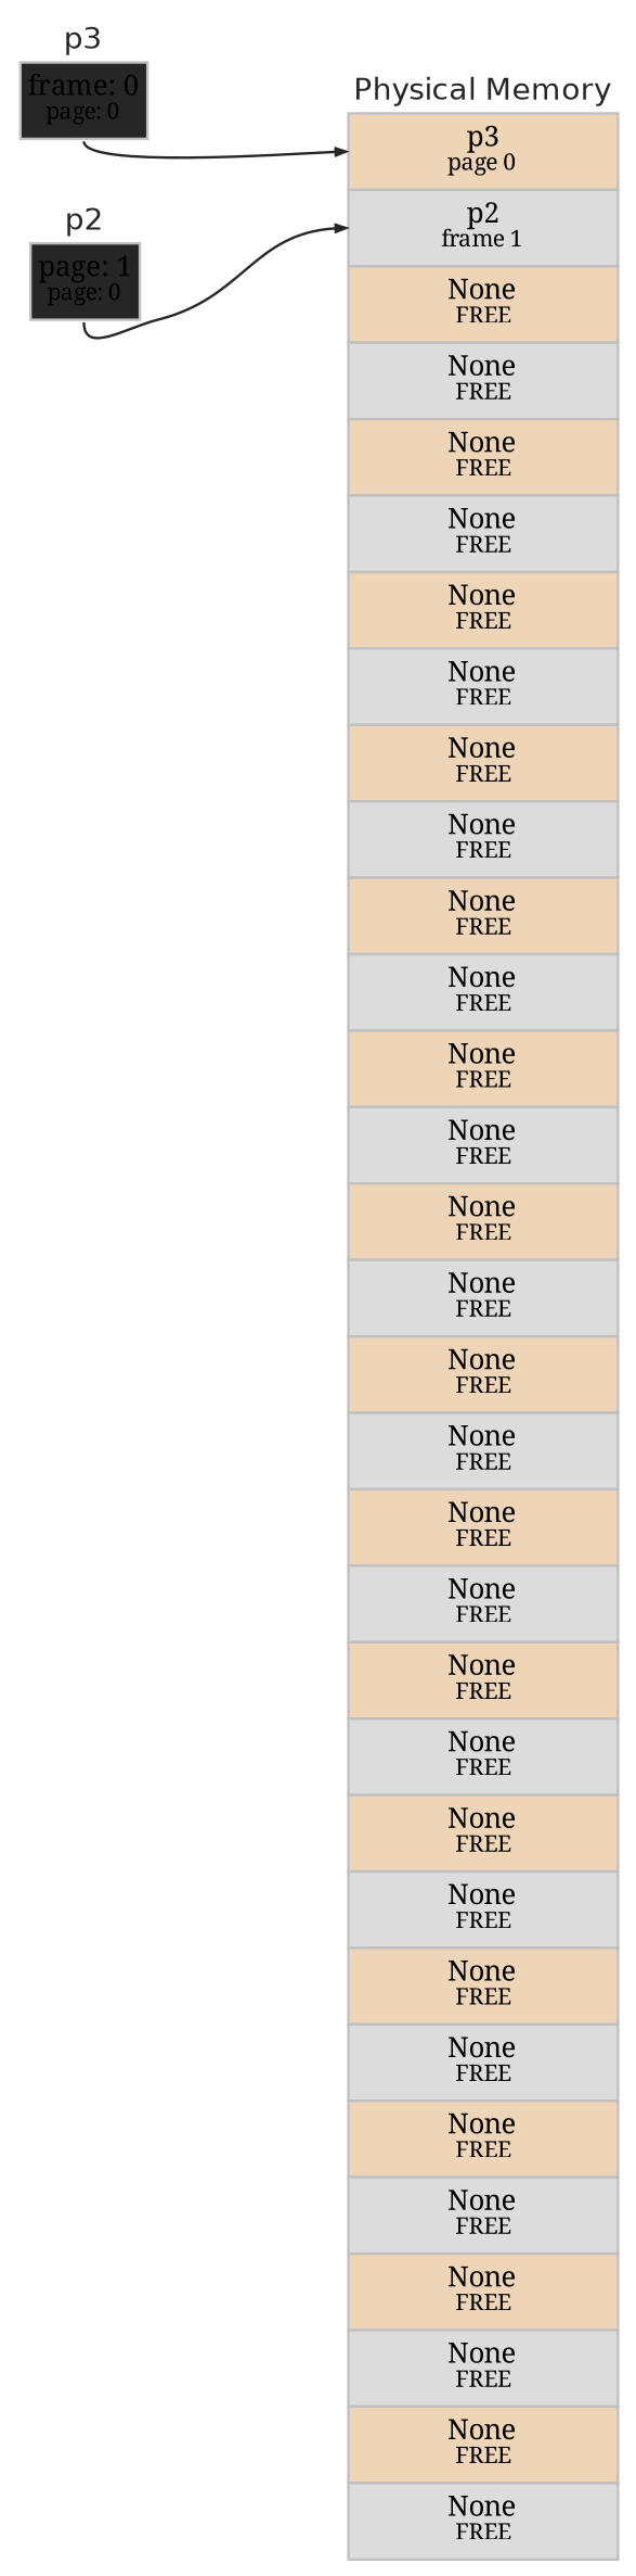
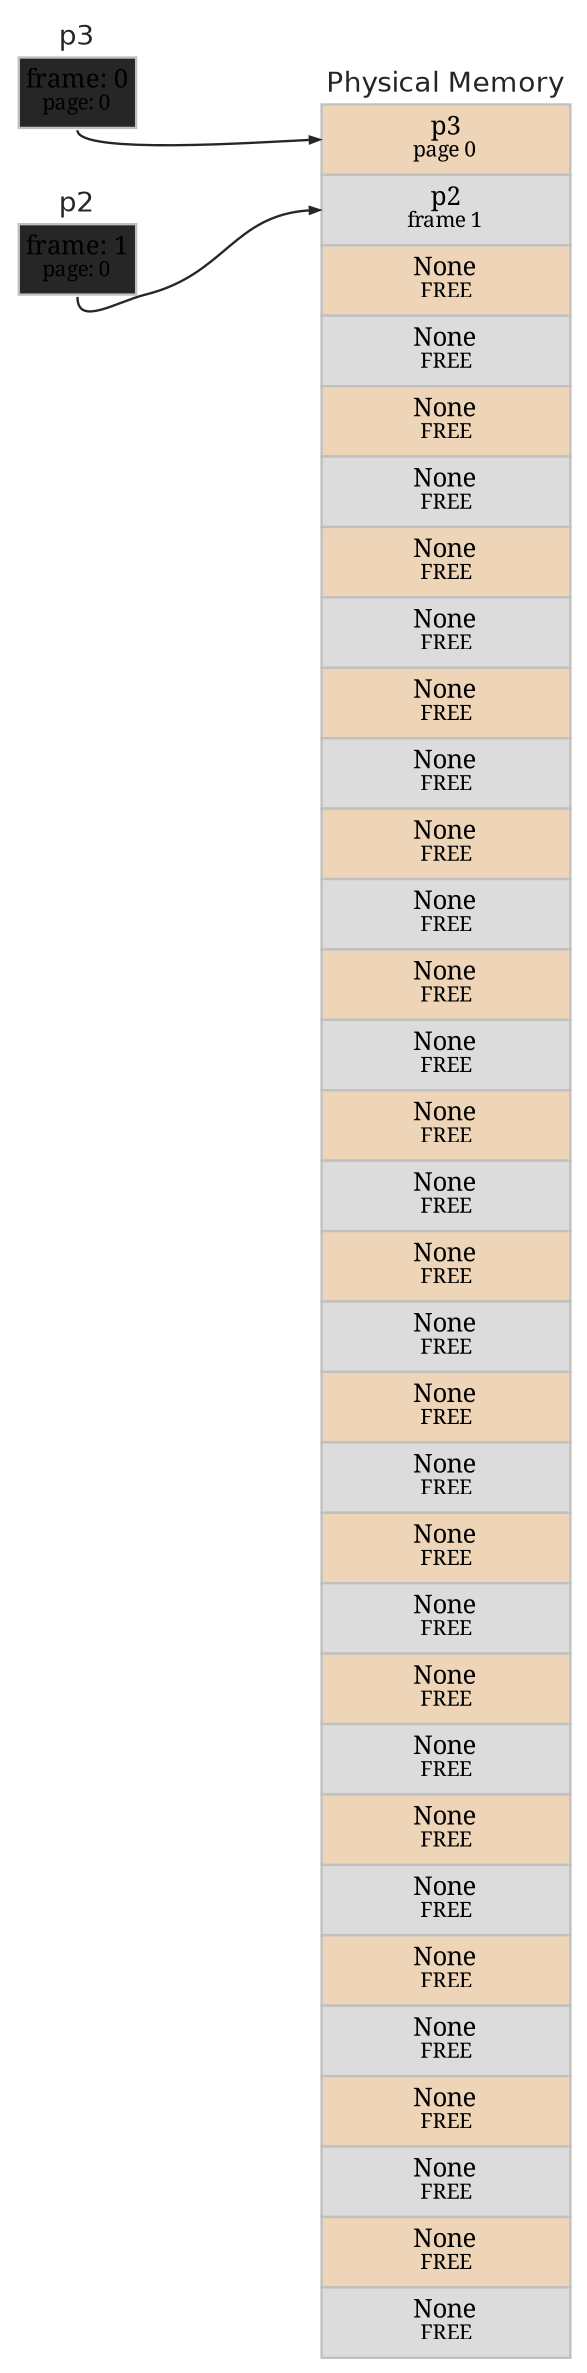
  digraph {
    fontname="Noto Serif"
    rankdir=LR
    ranksep=1.0
    node [fontname="Noto Serif" fontsize=8 margin="0.04 0.04" shape=none]
    edge [arrowsize=0.4 color=grey15 fontname="Noto Serif" headclip=true tailclip=true tailport=0]
    n1 [label=<<table border="0.1" cellborder="1" cellspacing="0"><TR><TD border="0.0" ><font face="helvetica" color="grey15" point-size="12">Physical Memory</font></TD></TR><tr><td align="text" color="grey" bgcolor="bisque2" height="30" port="0"><font point-size="11">p3</font><br></br><font point-size="9">page 0</font></td></tr><tr><td align="text" color="grey" bgcolor="gainsboro" height="30" port="1"><font point-size="11">p2</font><br></br><font point-size="9">frame 1</font></td></tr><tr><td align="text" color="grey" bgcolor="bisque2" height="30" port="2"><font point-size="11">None</font><br></br><font point-size="9">FREE</font></td></tr><tr><td align="text" color="grey" bgcolor="gainsboro" height="30" port="3"><font point-size="11">None</font><br></br><font point-size="9">FREE</font></td></tr><tr><td align="text" color="grey" bgcolor="bisque2" height="30" port="4"><font point-size="11">None</font><br></br><font point-size="9">FREE</font></td></tr><tr><td align="text" color="grey" bgcolor="gainsboro" height="30" port="5"><font point-size="11">None</font><br></br><font point-size="9">FREE</font></td></tr><tr><td align="text" color="grey" bgcolor="bisque2" height="30" port="6"><font point-size="11">None</font><br></br><font point-size="9">FREE</font></td></tr><tr><td align="text" color="grey" bgcolor="gainsboro" height="30" port="7"><font point-size="11">None</font><br></br><font point-size="9">FREE</font></td></tr><tr><td align="text" color="grey" bgcolor="bisque2" height="30" port="8"><font point-size="11">None</font><br></br><font point-size="9">FREE</font></td></tr><tr><td align="text" color="grey" bgcolor="gainsboro" height="30" port="9"><font point-size="11">None</font><br></br><font point-size="9">FREE</font></td></tr><tr><td align="text" color="grey" bgcolor="bisque2" height="30" port="10"><font point-size="11">None</font><br></br><font point-size="9">FREE</font></td></tr><tr><td align="text" color="grey" bgcolor="gainsboro" height="30" port="11"><font point-size="11">None</font><br></br><font point-size="9">FREE</font></td></tr><tr><td align="text" color="grey" bgcolor="bisque2" height="30" port="12"><font point-size="11">None</font><br></br><font point-size="9">FREE</font></td></tr><tr><td align="text" color="grey" bgcolor="gainsboro" height="30" port="13"><font point-size="11">None</font><br></br><font point-size="9">FREE</font></td></tr><tr><td align="text" color="grey" bgcolor="bisque2" height="30" port="14"><font point-size="11">None</font><br></br><font point-size="9">FREE</font></td></tr><tr><td align="text" color="grey" bgcolor="gainsboro" height="30" port="15"><font point-size="11">None</font><br></br><font point-size="9">FREE</font></td></tr><tr><td align="text" color="grey" bgcolor="bisque2" height="30" port="16"><font point-size="11">None</font><br></br><font point-size="9">FREE</font></td></tr><tr><td align="text" color="grey" bgcolor="gainsboro" height="30" port="17"><font point-size="11">None</font><br></br><font point-size="9">FREE</font></td></tr><tr><td align="text" color="grey" bgcolor="bisque2" height="30" port="18"><font point-size="11">None</font><br></br><font point-size="9">FREE</font></td></tr><tr><td align="text" color="grey" bgcolor="gainsboro" height="30" port="19"><font point-size="11">None</font><br></br><font point-size="9">FREE</font></td></tr><tr><td align="text" color="grey" bgcolor="bisque2" height="30" port="20"><font point-size="11">None</font><br></br><font point-size="9">FREE</font></td></tr><tr><td align="text" color="grey" bgcolor="gainsboro" height="30" port="21"><font point-size="11">None</font><br></br><font point-size="9">FREE</font></td></tr><tr><td align="text" color="grey" bgcolor="bisque2" height="30" port="22"><font point-size="11">None</font><br></br><font point-size="9">FREE</font></td></tr><tr><td align="text" color="grey" bgcolor="gainsboro" height="30" port="23"><font point-size="11">None</font><br></br><font point-size="9">FREE</font></td></tr><tr><td align="text" color="grey" bgcolor="bisque2" height="30" port="24"><font point-size="11">None</font><br></br><font point-size="9">FREE</font></td></tr><tr><td align="text" color="grey" bgcolor="gainsboro" height="30" port="25"><font point-size="11">None</font><br></br><font point-size="9">FREE</font></td></tr><tr><td align="text" color="grey" bgcolor="bisque2" height="30" port="26"><font point-size="11">None</font><br></br><font point-size="9">FREE</font></td></tr><tr><td align="text" color="grey" bgcolor="gainsboro" height="30" port="27"><font point-size="11">None</font><br></br><font point-size="9">FREE</font></td></tr><tr><td align="text" color="grey" bgcolor="bisque2" height="30" port="28"><font point-size="11">None</font><br></br><font point-size="9">FREE</font></td></tr><tr><td align="text" color="grey" bgcolor="gainsboro" height="30" port="29"><font point-size="11">None</font><br></br><font point-size="9">FREE</font></td></tr><tr><td align="text" color="grey" bgcolor="bisque2" height="30" port="30"><font point-size="11">None</font><br></br><font point-size="9">FREE</font></td></tr><tr><td align="text" color="grey" bgcolor="gainsboro" height="30" port="31"><font point-size="11">None</font><br></br><font point-size="9">FREE</font></td></tr></table>> width=0.8]
-   n2 [label=<<table border="0.1" cellborder="1" cellspacing="0"><TR><TD border="0.0" ><font face="helvetica" color="grey15" point-size="12">p2</font></TD></TR><tr><td align="text" color="grey" bgcolor="grey15" height="30" port="0"><font point-size="11">page: 1</font><br></br><font point-size="9">page: 0</font></td></tr></table>> width=0.8]
+   n2 [label=<<table border="0.1" cellborder="1" cellspacing="0"><TR><TD border="0.0" ><font face="helvetica" color="grey15" point-size="12">p2</font></TD></TR><tr><td align="text" color="grey" bgcolor="grey15" height="30" port="0"><font point-size="11">frame: 1</font><br></br><font point-size="9">page: 0</font></td></tr></table>> width=0.8]
    n3 [label=<<table border="0.1" cellborder="1" cellspacing="0"><TR><TD border="0.0" ><font face="helvetica" color="grey15" point-size="12">p3</font></TD></TR><tr><td align="text" color="grey" bgcolor="grey15" height="30" port="0"><font point-size="11">frame: 0</font><br></br><font point-size="9">page: 0</font></td></tr></table>> width=0.8]
    subgraph sub_1 {
      rank=sink
      n1
    }
    subgraph sub_2 {
      rank=source
      n2
      n3
    }
    n2 -> n1 [headport=1]
    n3 -> n1 [headport=0]
  }
